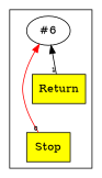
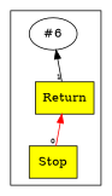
  digraph {
    concentrate=true
    ordering=in
    rankdir=BT
    node [fillcolor=yellow shape=box style=filled]
    edge [fontname=Helvetica fontsize=8]
    n1 [label=Stop]
    n2 [label="#6" fillcolor="" shape="" style=""]
    n3 [label=Return]
    subgraph cluster_1 {
      n1
      n2
      n3
    }
-   n1 -> n2 [color=red taillabel=0]
+   n1 -> n3 [color=red taillabel=0]
    n3 -> n2 [taillabel=1]
  }
